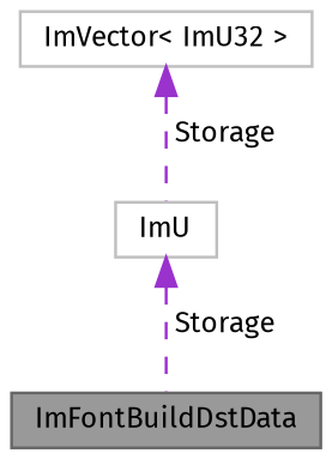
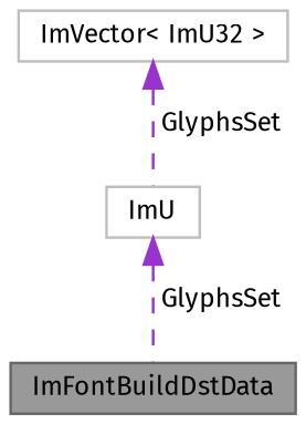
  digraph {
    fontname="Fira Sans"
    node [color=grey75 fillcolor=white fontname="Fira Sans" fontsize=10 shape=box style=filled]
    edge [color=darkorchid3 dir=back fontname="Fira Sans" fontsize=10 labelfontname=Helvetica labelfontsize=10 style=dashed]
    n1 [color=gray40 fillcolor=grey60 fontcolor=black height=0.2 label=ImFontBuildDstData width=0.4]
    n2 [height=0.2 label=ImU width=0.4]
    n3 [height=0.2 label="ImVector\< ImU32 \>" width=0.4]
-   n2 -> n1 [label=" Storage"]
-   n3 -> n2 [label=" Storage"]
+   n2 -> n1 [label=" GlyphsSet"]
+   n3 -> n2 [label=" GlyphsSet"]
  }
